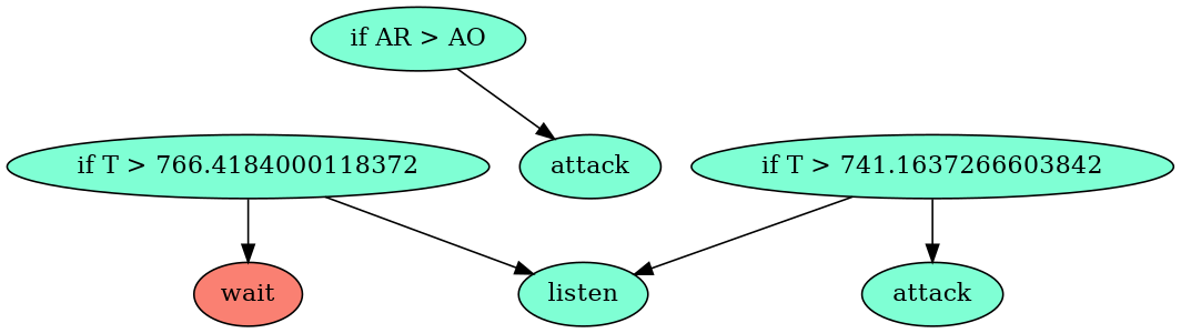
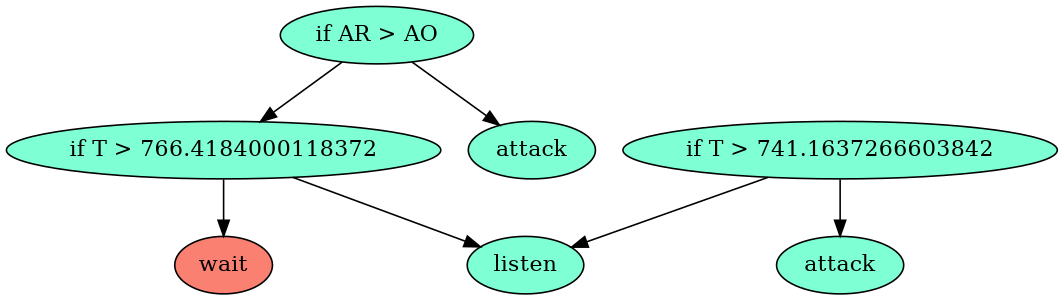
  digraph {
    node [fillcolor=aquamarine style=filled]
    n1 [label="if AR > AO"]
    n2 [label="if T > 766.4184000118372"]
    n3 [label=attack]
    n4 [fillcolor=salmon label=wait]
    n5 [label=listen]
    n6 [label="if T > 741.1637266603842"]
    n7 [label=attack]
+   n1 -> n2
    n1 -> n3
    n2 -> n4
    n2 -> n5
    n6 -> n5
    n6 -> n7
  }
